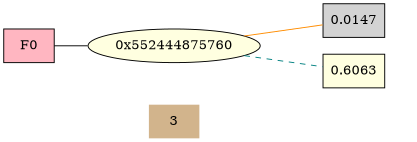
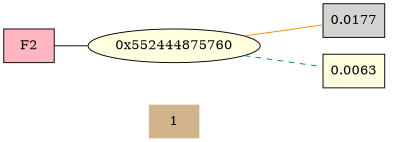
  digraph {
    rankdir=LR
    node [shape=box style=filled fillcolor=lightyellow]
    edge [dir=none]
    "CONST NODES" [shape=plaintext style=invis fillcolor=""]
-   " 1 " [fillcolor=tan shape=plaintext label=3]
-   F0 [fillcolor=lightpink]
+   " 1 " [fillcolor=tan shape=plaintext]
+   F0 [fillcolor=lightpink label=F2]
    n4 [label="0x552444875760" shape=""]
-   n5 [fillcolor=lightgrey label=0.0147]
-   n6 [label=0.6063]
+   n5 [fillcolor=lightgrey label=0.0177]
+   n6 [label=0.0063]
    subgraph sub_1 {
      "CONST NODES"
      " 1 "
    }
    subgraph sub_2 {
      rank=same
      F0
    }
    subgraph sub_3 {
      rank=same
      " 1 "
      n4
    }
    subgraph sub_4 {
      rank=same
      "CONST NODES"
      subgraph sub_5 {
        rank=same
        n5
        n6
      }
    }
    " 1 " -> "CONST NODES" [style=invis]
    F0 -> n4 [color=black style=solid]
    n4 -> n5 [color=darkorange]
    n4 -> n6 [color=teal style=dashed]
  }
